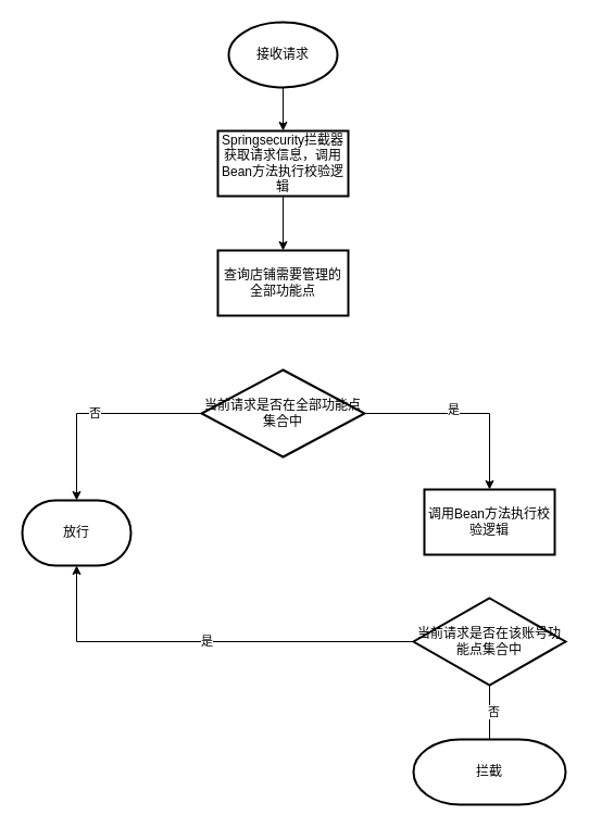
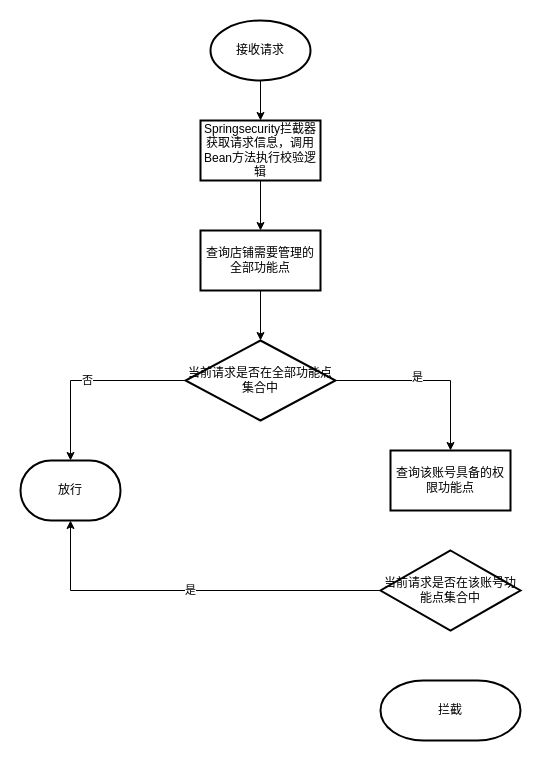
  <mxCell id="0" />
  <mxCell id="1" parent="0" />
+ <mxCell id="2" value="" style="edgeStyle=orthogonalEdgeStyle;rounded=0;orthogonalLoop=1;jettySize=auto;html=1;" parent="1" source="3" target="7" edge="1"><mxGeometry relative="1" as="geometry" /></mxCell>
  <mxCell id="3" value="查询店铺需要管理的全部功能点" style="whiteSpace=wrap;html=1;strokeWidth=2;" parent="1" vertex="1"><mxGeometry x="200" y="230" width="120" height="60" as="geometry" /></mxCell>
  <mxCell id="4" value="" style="edgeStyle=orthogonalEdgeStyle;rounded=0;orthogonalLoop=1;jettySize=auto;html=1;" parent="1" source="7" target="8" edge="1"><mxGeometry relative="1" as="geometry" /></mxCell>
  <mxCell id="5" value="是" style="edgeLabel;html=1;align=center;verticalAlign=middle;resizable=0;points=[];" parent="4" vertex="1" connectable="0"><mxGeometry x="-0.125" y="4" relative="1" as="geometry"><mxPoint as="offset" /></mxGeometry></mxCell>
  <mxCell id="6" value="否" style="edgeStyle=orthogonalEdgeStyle;rounded=0;orthogonalLoop=1;jettySize=auto;html=1;entryX=0.5;entryY=0;entryDx=0;entryDy=0;entryPerimeter=0;" edge="1" parent="1" source="7" target="13"><mxGeometry relative="1" as="geometry" /></mxCell>
  <mxCell id="7" value="当前请求是否在全部功能点集合中" style="rhombus;whiteSpace=wrap;html=1;strokeWidth=2;" parent="1" vertex="1"><mxGeometry x="185" y="340" width="150" height="80" as="geometry" /></mxCell>
- <mxCell id="8" value="调用Bean方法执行校验逻辑" style="whiteSpace=wrap;html=1;strokeWidth=2;" parent="1" vertex="1"><mxGeometry x="390" y="450" width="120" height="60" as="geometry" /></mxCell>
+ <mxCell id="8" value="查询该账号具备的权限功能点" style="whiteSpace=wrap;html=1;strokeWidth=2;" parent="1" vertex="1"><mxGeometry x="390" y="450" width="120" height="60" as="geometry" /></mxCell>
  <mxCell id="9" value="是" style="edgeStyle=orthogonalEdgeStyle;rounded=0;orthogonalLoop=1;jettySize=auto;html=1;entryX=0.5;entryY=1;entryDx=0;entryDy=0;entryPerimeter=0;" parent="1" source="10" target="13" edge="1"><mxGeometry relative="1" as="geometry"><mxPoint x="100" y="440" as="targetPoint" /></mxGeometry></mxCell>
  <mxCell id="10" value="当前请求是否在该账号功能点集合中" style="rhombus;whiteSpace=wrap;html=1;strokeWidth=2;" parent="1" vertex="1"><mxGeometry x="380" y="550" width="140" height="80" as="geometry" /></mxCell>
  <mxCell id="11" style="edgeStyle=orthogonalEdgeStyle;rounded=0;orthogonalLoop=1;jettySize=auto;html=1;entryX=0.5;entryY=0;entryDx=0;entryDy=0;" edge="1" parent="1" source="12" target="15"><mxGeometry relative="1" as="geometry" /></mxCell>
  <mxCell id="12" value="接收请求" style="strokeWidth=2;html=1;shape=mxgraph.flowchart.start_1;whiteSpace=wrap;" parent="1" vertex="1"><mxGeometry x="210" y="20" width="100" height="60" as="geometry" /></mxCell>
  <mxCell id="13" value="放行" style="strokeWidth=2;html=1;shape=mxgraph.flowchart.terminator;whiteSpace=wrap;" parent="1" vertex="1"><mxGeometry x="20" y="460" width="100" height="60" as="geometry" /></mxCell>
  <mxCell id="14" style="edgeStyle=orthogonalEdgeStyle;rounded=0;orthogonalLoop=1;jettySize=auto;html=1;entryX=0.5;entryY=0;entryDx=0;entryDy=0;" edge="1" parent="1" source="15" target="3"><mxGeometry relative="1" as="geometry" /></mxCell>
  <mxCell id="15" value="Springsecurity拦截器获取请求信息，调用Bean方法执行校验逻辑" style="whiteSpace=wrap;html=1;strokeWidth=2;" vertex="1" parent="1"><mxGeometry x="200" y="120" width="120" height="60" as="geometry" /></mxCell>
  <mxCell id="16" value="拦截" style="strokeWidth=2;html=1;shape=mxgraph.flowchart.terminator;whiteSpace=wrap;" parent="1" vertex="1"><mxGeometry x="380" y="680" width="140" height="60" as="geometry" /></mxCell>
- <mxCell id="17" value="" style="edgeStyle=orthogonalEdgeStyle;rounded=0;orthogonalLoop=1;jettySize=auto;html=1;endArrow=none;" edge="1" parent="1" source="10" target="16"><mxGeometry relative="1" as="geometry"><mxPoint x="260" y="840" as="targetPoint" /><mxPoint x="260" y="675" as="sourcePoint" /></mxGeometry></mxCell>
- <mxCell id="18" value="否" style="edgeLabel;html=1;align=center;verticalAlign=middle;resizable=0;points=[];" vertex="1" connectable="0" parent="17"><mxGeometry x="-0.055" y="3" relative="1" as="geometry"><mxPoint as="offset" /></mxGeometry></mxCell>
